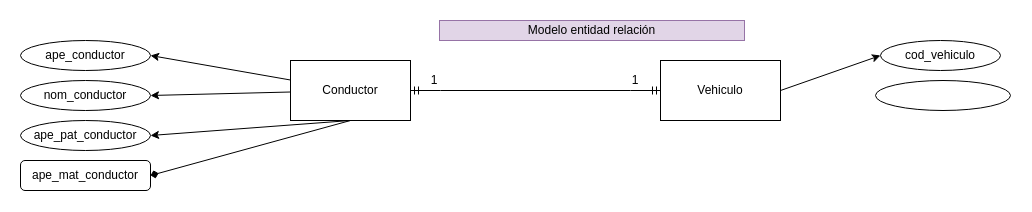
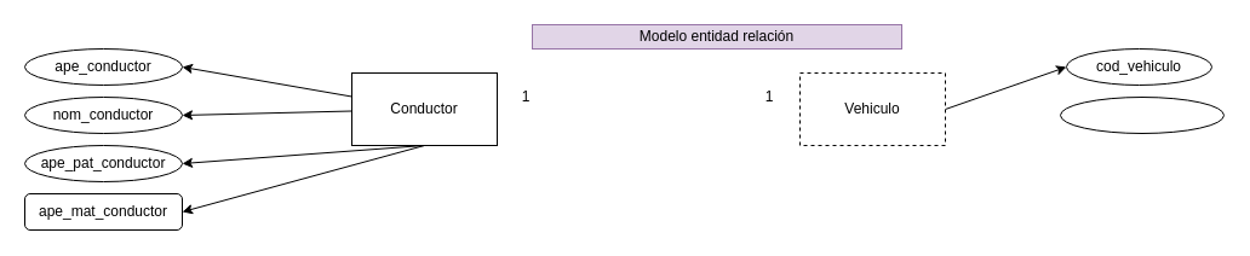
  <mxCell id="0" />
  <mxCell id="1" parent="0" />
- <mxCell id="2" style="rounded=0;orthogonalLoop=1;jettySize=auto;html=1;exitX=0.5;exitY=1;exitDx=0;exitDy=0;entryX=1;entryY=0.5;entryDx=0;entryDy=0;endArrow=diamond;" edge="1" parent="1" source="3" target="13"><mxGeometry relative="1" as="geometry"><mxPoint x="320" y="135" as="sourcePoint" /><mxPoint y="350" as="targetPoint" x="210" /></mxGeometry></mxCell>
+ <mxCell id="2" style="rounded=0;orthogonalLoop=1;jettySize=auto;html=1;exitX=0.5;exitY=1;exitDx=0;exitDy=0;entryX=1;entryY=0.5;entryDx=0;entryDy=0;" edge="1" parent="1" source="3" target="13"><mxGeometry relative="1" as="geometry"><mxPoint x="320" y="135" as="sourcePoint" /><mxPoint y="350" as="targetPoint" x="210" /></mxGeometry></mxCell>
  <mxCell id="3" value="Conductor" style="rounded=0;whiteSpace=wrap;html=1;" vertex="1" parent="1"><mxGeometry x="290" y="60" width="120" height="60" as="geometry" /></mxCell>
  <mxCell id="4" style="rounded=0;orthogonalLoop=1;jettySize=auto;html=1;exitX=1;exitY=0.5;exitDx=0;exitDy=0;entryX=0;entryY=0.5;entryDx=0;entryDy=0;" edge="1" parent="1" source="5" target="17"><mxGeometry relative="1" as="geometry" /></mxCell>
- <mxCell id="5" value="Vehiculo" style="rounded=0;whiteSpace=wrap;html=1;" vertex="1" parent="1"><mxGeometry x="660" y="60" width="120" height="60" as="geometry" /></mxCell>
+ <mxCell id="5" value="Vehiculo" style="rounded=0;whiteSpace=wrap;html=1;dashed=1;" vertex="1" parent="1"><mxGeometry x="660" y="60" width="120" height="60" as="geometry" /></mxCell>
  <mxCell id="6" value="Modelo entidad relación" style="rounded=0;whiteSpace=wrap;html=1;fillColor=#e1d5e7;strokeColor=#9673a6;" vertex="1" parent="1"><mxGeometry x="439" y="20" width="305" height="20" as="geometry" /></mxCell>
- <mxCell id="7" value="" style="edgeStyle=entityRelationEdgeStyle;fontSize=12;html=1;endArrow=ERmandOne;startArrow=ERmandOne;rounded=0;exitX=1;exitY=0.5;exitDx=0;exitDy=0;entryX=0;entryY=0.5;entryDx=0;entryDy=0;" edge="1" parent="1" source="3" target="5"><mxGeometry width="100" height="100" relative="1" as="geometry"><mxPoint x="460" y="260" as="sourcePoint" /><mxPoint x="560" y="160" as="targetPoint" /></mxGeometry></mxCell>
  <mxCell id="8" value="1" style="rounded=0;whiteSpace=wrap;html=1;strokeColor=none;fillColor=none;" vertex="1" parent="1"><mxGeometry x="429" y="70" width="10" height="20" as="geometry" /></mxCell>
  <mxCell id="9" value="1" style="rounded=0;whiteSpace=wrap;html=1;strokeColor=none;fillColor=none;" vertex="1" parent="1"><mxGeometry x="630" y="70" width="10" height="20" as="geometry" /></mxCell>
  <mxCell id="10" value="ape_conductor" style="ellipse;whiteSpace=wrap;html=1;" vertex="1" parent="1"><mxGeometry x="20" y="40" width="130" height="30" as="geometry" /></mxCell>
  <mxCell id="11" value="nom_conductor" style="ellipse;whiteSpace=wrap;html=1;" vertex="1" parent="1"><mxGeometry x="20" y="80" width="130" height="30" as="geometry" /></mxCell>
  <mxCell id="12" value="ape_pat_conductor" style="ellipse;whiteSpace=wrap;html=1;" vertex="1" parent="1"><mxGeometry x="20" y="120" width="130" height="30" as="geometry" /></mxCell>
  <mxCell id="13" value="ape_mat_conductor" style="whiteSpace=wrap;html=1;rounded=1;" vertex="1" parent="1"><mxGeometry x="20" y="160" width="130" height="30" as="geometry" /></mxCell>
  <mxCell id="14" style="rounded=0;orthogonalLoop=1;jettySize=auto;html=1;entryX=1;entryY=0.5;entryDx=0;entryDy=0;" edge="1" parent="1" source="3" target="10"><mxGeometry relative="1" as="geometry" /></mxCell>
  <mxCell id="15" style="rounded=0;orthogonalLoop=1;jettySize=auto;html=1;entryX=1;entryY=0.5;entryDx=0;entryDy=0;" edge="1" parent="1" source="3" target="11"><mxGeometry relative="1" as="geometry" /></mxCell>
  <mxCell id="16" style="rounded=0;orthogonalLoop=1;jettySize=auto;html=1;exitX=0.5;exitY=1;exitDx=0;exitDy=0;entryX=1;entryY=0.5;entryDx=0;entryDy=0;" edge="1" parent="1" source="3" target="12"><mxGeometry relative="1" as="geometry" /></mxCell>
  <mxCell id="17" value="cod_vehiculo" style="ellipse;whiteSpace=wrap;html=1;" vertex="1" parent="1"><mxGeometry x="880" y="40" width="120" height="30" as="geometry" /></mxCell>
  <mxCell id="18" value="" style="ellipse;whiteSpace=wrap;html=1;" vertex="1" parent="1"><mxGeometry x="875" y="80" width="135" height="30" as="geometry" /></mxCell>
